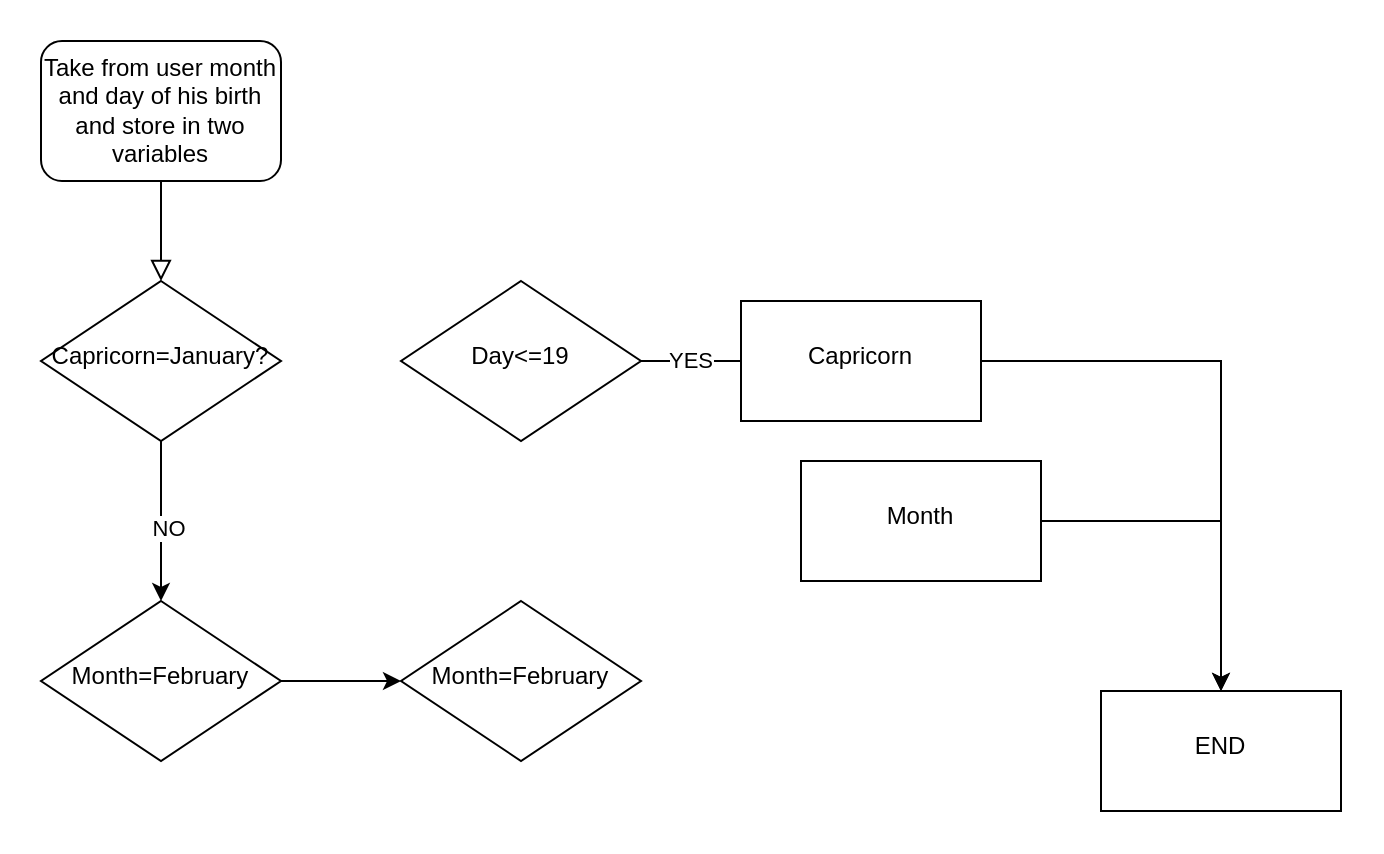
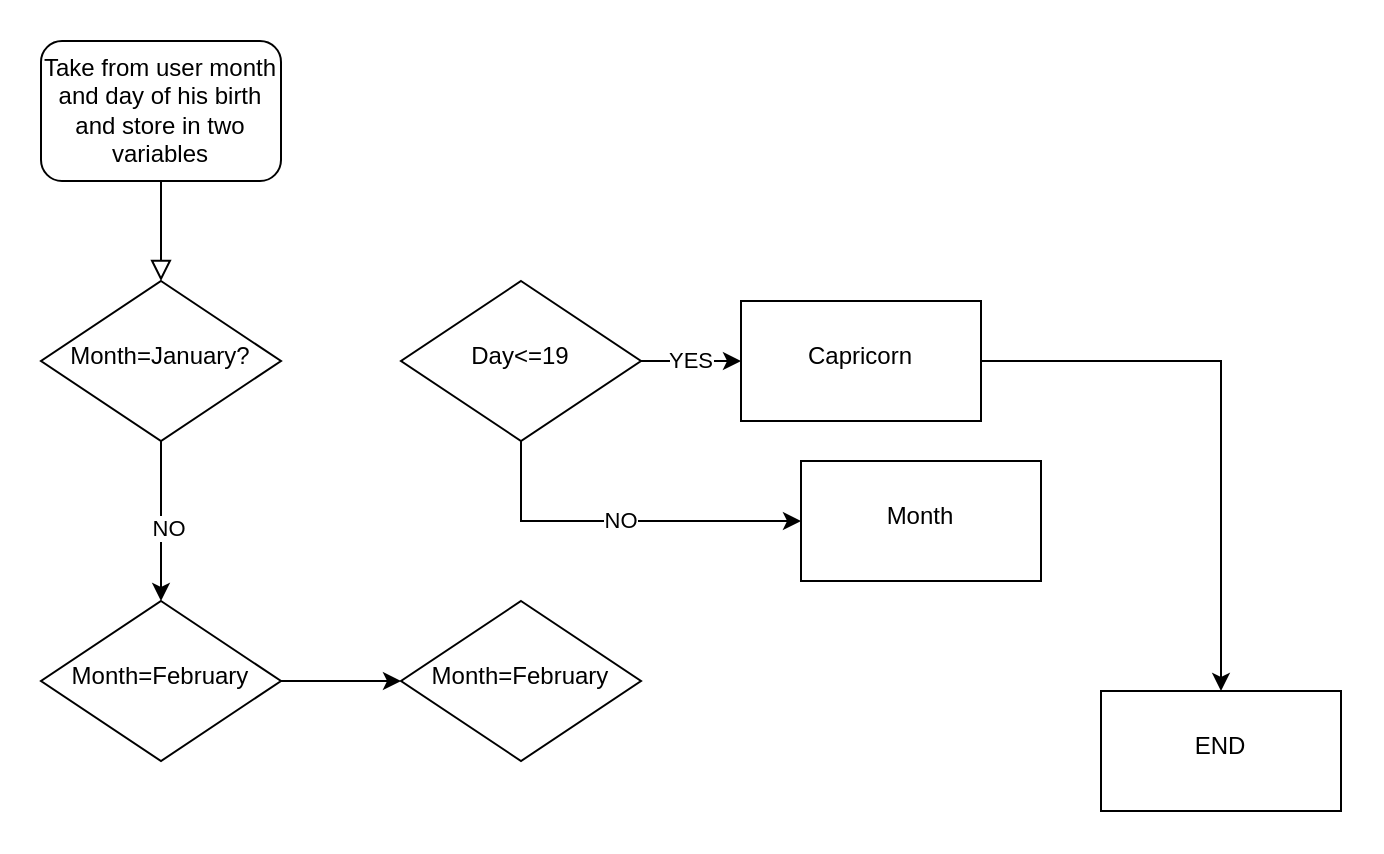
  <mxCell id="0" />
  <mxCell id="1" parent="0" />
  <mxCell id="2" value="" style="rounded=0;html=1;jettySize=auto;orthogonalLoop=1;fontSize=11;endArrow=block;endFill=0;endSize=8;strokeWidth=1;shadow=0;labelBackgroundColor=none;edgeStyle=orthogonalEdgeStyle;" parent="1" source="3" target="6" edge="1"><mxGeometry relative="1" as="geometry" /></mxCell>
  <mxCell id="3" value="Take from user month and day of his birth&lt;div&gt;and store in two variables&lt;/div&gt;" style="rounded=1;whiteSpace=wrap;html=1;fontSize=12;glass=0;strokeWidth=1;shadow=0;" parent="1" vertex="1"><mxGeometry x="20" y="20" width="120" height="70" as="geometry" /></mxCell>
  <mxCell id="4" value="" style="edgeStyle=orthogonalEdgeStyle;rounded=0;orthogonalLoop=1;jettySize=auto;html=1;" edge="1" parent="1" source="6" target="17"><mxGeometry relative="1" as="geometry" /></mxCell>
  <mxCell id="5" value="NO" style="edgeLabel;html=1;align=center;verticalAlign=middle;resizable=0;points=[];" vertex="1" connectable="0" parent="4"><mxGeometry x="0.075" y="3" relative="1" as="geometry"><mxPoint as="offset" /></mxGeometry></mxCell>
- <mxCell id="6" value="Capricorn=January?" style="rhombus;whiteSpace=wrap;html=1;shadow=0;fontFamily=Helvetica;fontSize=12;align=center;strokeWidth=1;spacing=6;spacingTop=-4;" parent="1" vertex="1"><mxGeometry x="20" y="140" width="120" height="80" as="geometry" /></mxCell>
- <mxCell id="7" value="" style="edgeStyle=orthogonalEdgeStyle;rounded=0;orthogonalLoop=1;jettySize=auto;html=1;endArrow=none;" edge="1" parent="1" source="10" target="12"><mxGeometry relative="1" as="geometry" /></mxCell>
+ <mxCell id="6" value="Month=January?" style="rhombus;whiteSpace=wrap;html=1;shadow=0;fontFamily=Helvetica;fontSize=12;align=center;strokeWidth=1;spacing=6;spacingTop=-4;" parent="1" vertex="1"><mxGeometry x="20" y="140" width="120" height="80" as="geometry" /></mxCell>
+ <mxCell id="7" value="" style="edgeStyle=orthogonalEdgeStyle;rounded=0;orthogonalLoop=1;jettySize=auto;html=1;" edge="1" parent="1" source="10" target="12"><mxGeometry relative="1" as="geometry" /></mxCell>
  <mxCell id="8" value="YES" style="edgeLabel;html=1;align=center;verticalAlign=middle;resizable=0;points=[];" vertex="1" connectable="0" parent="7"><mxGeometry x="-0.025" y="1" relative="1" as="geometry"><mxPoint as="offset" /></mxGeometry></mxCell>
+ <mxCell id="9" value="NO" style="edgeStyle=orthogonalEdgeStyle;rounded=0;orthogonalLoop=1;jettySize=auto;html=1;" edge="1" parent="1" source="10" target="14"><mxGeometry relative="1" as="geometry"><Array as="points"><mxPoint x="260" y="260" /></Array></mxGeometry></mxCell>
  <mxCell id="10" value="Day&amp;lt;=19" style="rhombus;whiteSpace=wrap;html=1;shadow=0;fontFamily=Helvetica;fontSize=12;align=center;strokeWidth=1;spacing=6;spacingTop=-4;" vertex="1" parent="1"><mxGeometry x="200" y="140" width="120" height="80" as="geometry" /></mxCell>
  <mxCell id="11" value="" style="edgeStyle=orthogonalEdgeStyle;rounded=0;orthogonalLoop=1;jettySize=auto;html=1;" edge="1" parent="1" source="12" target="15"><mxGeometry relative="1" as="geometry" /></mxCell>
  <mxCell id="12" value="Capricorn" style="whiteSpace=wrap;html=1;shadow=0;strokeWidth=1;spacing=6;spacingTop=-4;" vertex="1" parent="1"><mxGeometry x="370" y="150" width="120" height="60" as="geometry" /></mxCell>
- <mxCell id="13" style="edgeStyle=orthogonalEdgeStyle;rounded=0;orthogonalLoop=1;jettySize=auto;html=1;exitX=1;exitY=0.5;exitDx=0;exitDy=0;entryX=0.5;entryY=0;entryDx=0;entryDy=0;" edge="1" parent="1" source="14" target="15"><mxGeometry relative="1" as="geometry" /></mxCell>
  <mxCell id="14" value="Month" style="whiteSpace=wrap;html=1;shadow=0;strokeWidth=1;spacing=6;spacingTop=-4;" vertex="1" parent="1"><mxGeometry x="400" y="230" width="120" height="60" as="geometry" /></mxCell>
  <mxCell id="15" value="END" style="whiteSpace=wrap;html=1;shadow=0;strokeWidth=1;spacing=6;spacingTop=-4;" vertex="1" parent="1"><mxGeometry x="550" y="345" width="120" height="60" as="geometry" /></mxCell>
  <mxCell id="16" value="" style="edgeStyle=orthogonalEdgeStyle;rounded=0;orthogonalLoop=1;jettySize=auto;html=1;" edge="1" parent="1" source="17" target="18"><mxGeometry relative="1" as="geometry" /></mxCell>
  <mxCell id="17" value="Month=February" style="rhombus;whiteSpace=wrap;html=1;shadow=0;fontFamily=Helvetica;fontSize=12;align=center;strokeWidth=1;spacing=6;spacingTop=-4;" vertex="1" parent="1"><mxGeometry x="20" y="300" width="120" height="80" as="geometry" /></mxCell>
  <mxCell id="18" value="Month=February" style="rhombus;whiteSpace=wrap;html=1;shadow=0;fontFamily=Helvetica;fontSize=12;align=center;strokeWidth=1;spacing=6;spacingTop=-4;" vertex="1" parent="1"><mxGeometry x="200" y="300" width="120" height="80" as="geometry" /></mxCell>
